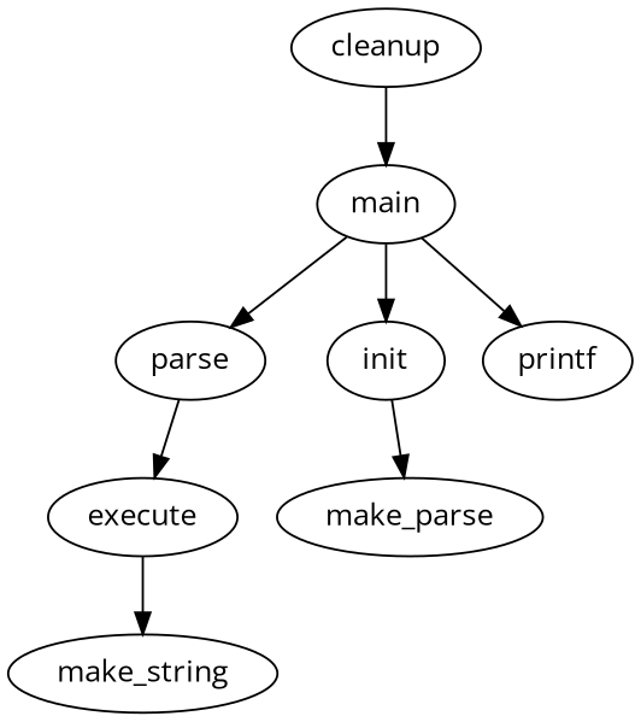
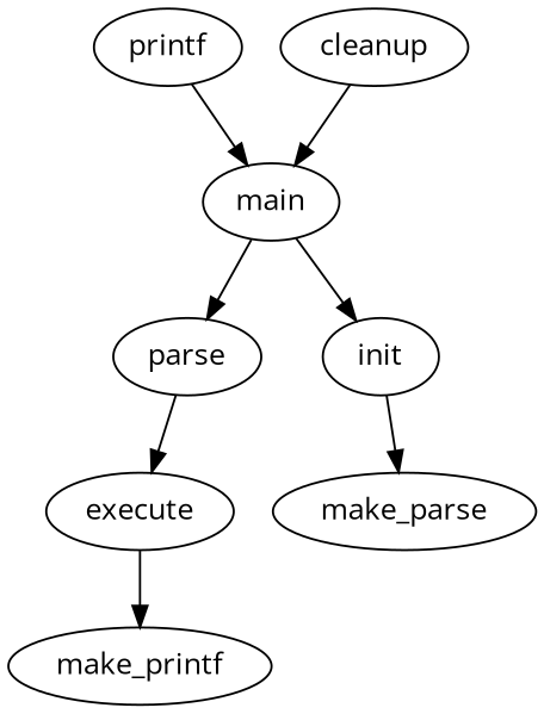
  digraph {
    fontname="Open Sans"
    node [fontname="Open Sans"]
    edge [fontname="Open Sans"]
    main
    parse
    init
    printf
    execute
    n6 [label=make_parse]
    cleanup
-   make_string
+   make_string [label=make_printf]
    main -> parse
    main -> init
-   main -> printf
+   printf -> main
    parse -> execute
    init -> n6
    execute -> make_string
    cleanup -> main
  }
